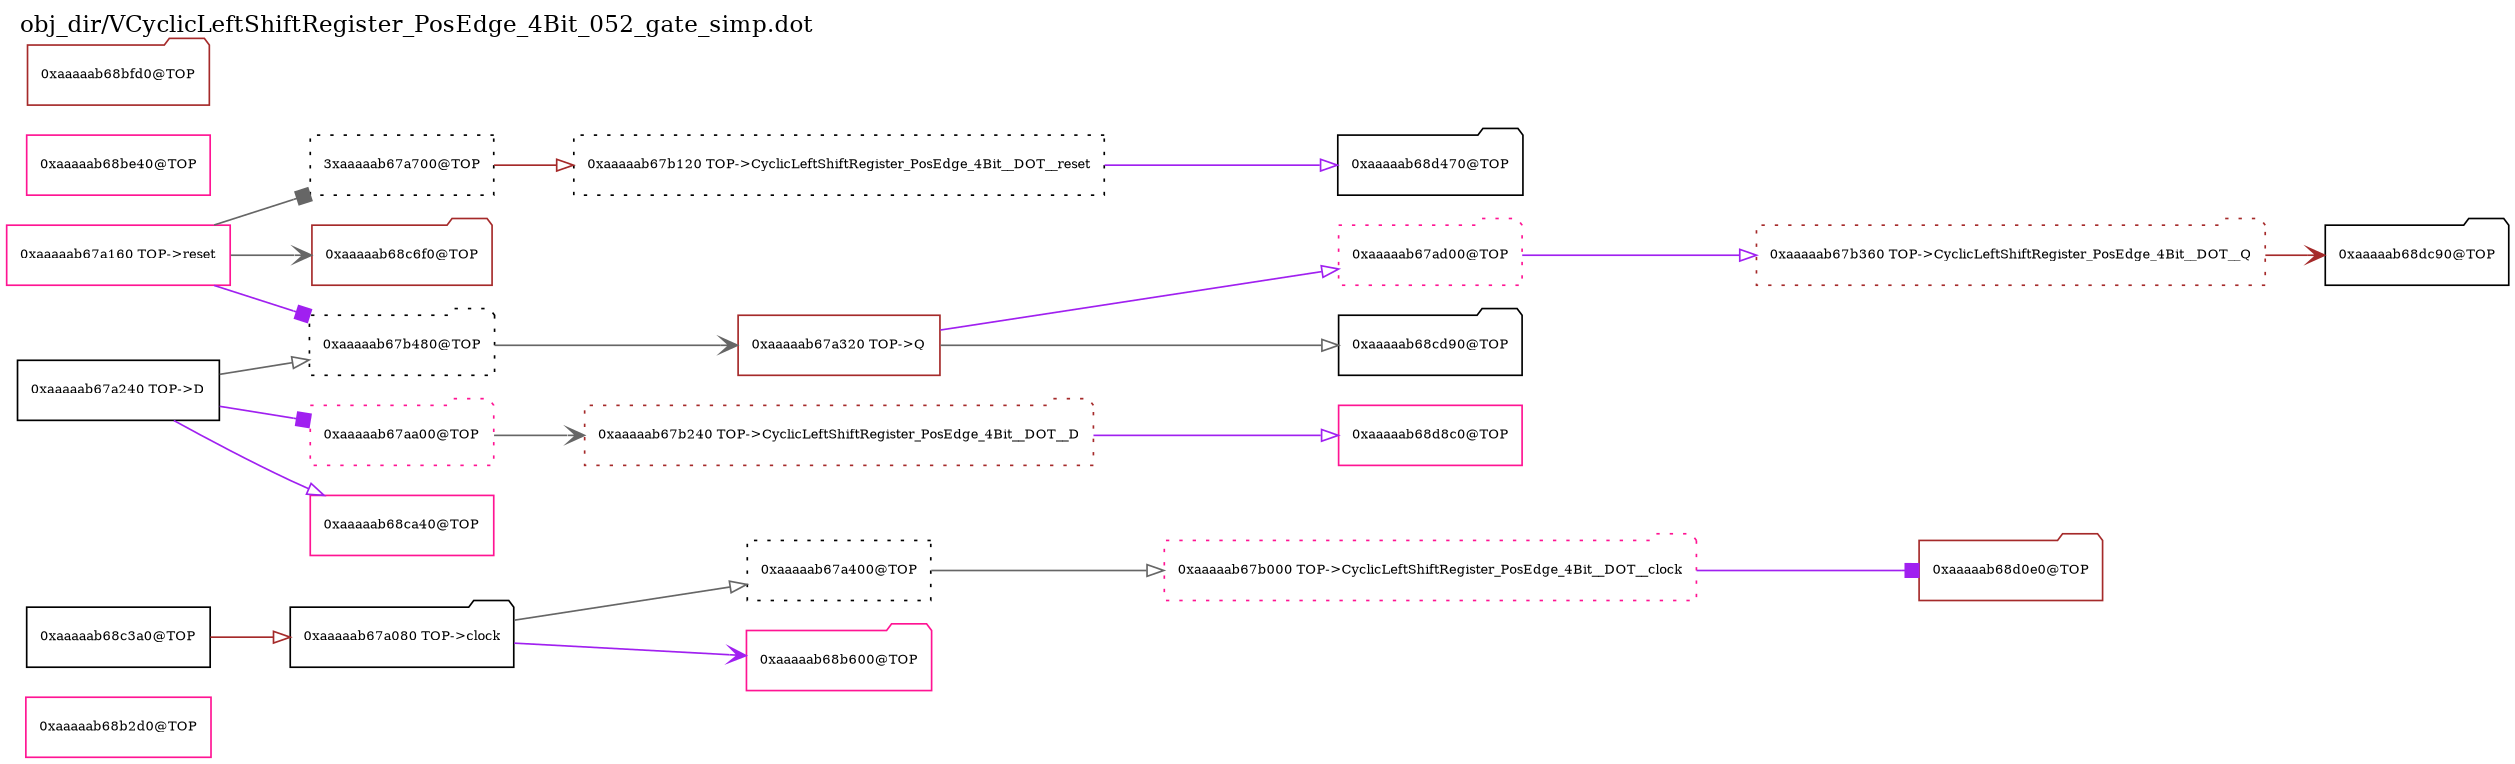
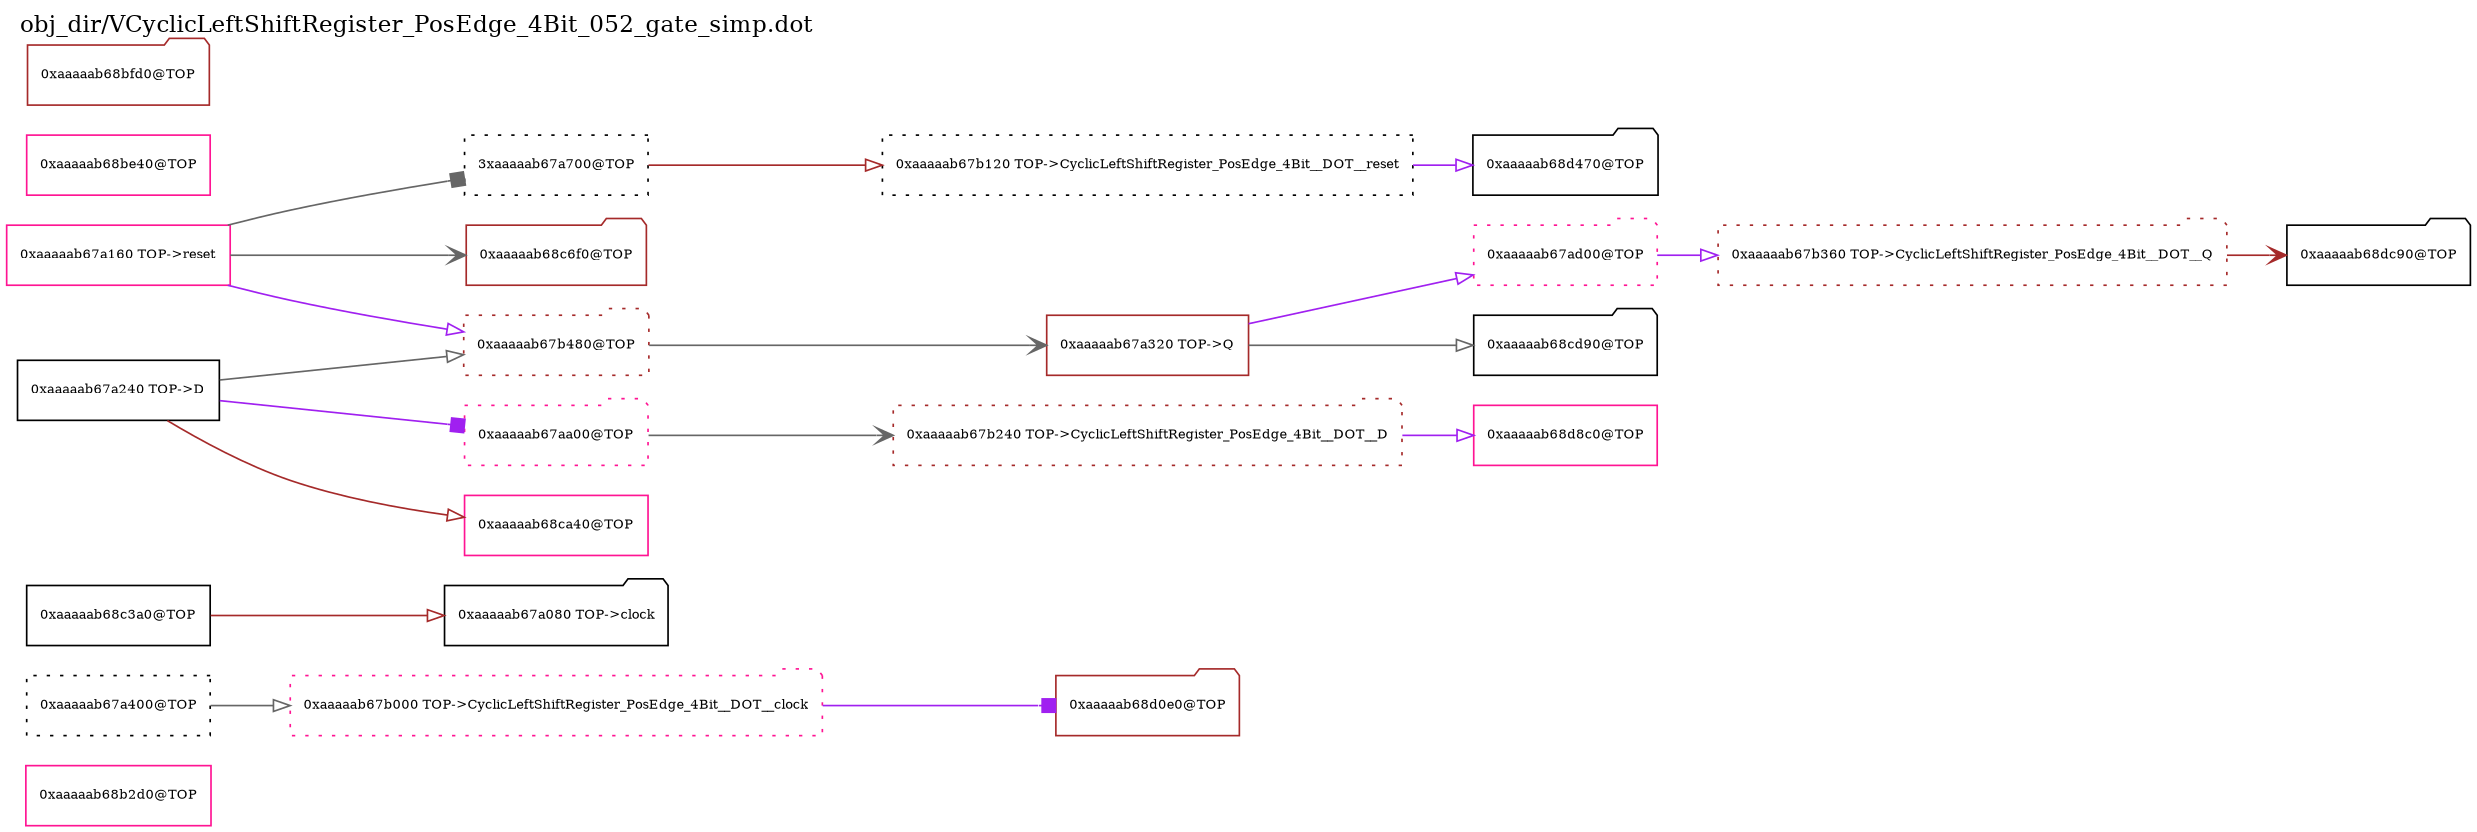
  digraph {
    fontname="DejaVu Serif"
    label="obj_dir/VCyclicLeftShiftRegister_PosEdge_4Bit_052_gate_simp.dot"
    labeljust=l
    labelloc=t
    rankdir=LR
    node [color=deeppink fontname="DejaVu Serif" fontsize=8 shape=folder]
    edge [arrowhead=onormal color=gray40 fontname="DejaVu Serif" fontsize=8 weight=1]
    n1 [label="0xaaaaab68b2d0@TOP" shape=box]
    n2 [color=black label="0xaaaaab67a400@TOP" shape=box style=dotted]
    n3 [label="0xaaaaab67b000 TOP->CyclicLeftShiftRegister_PosEdge_4Bit__DOT__clock" style=dotted]
    n4 [color=brown label="0xaaaaab68d0e0@TOP"]
    n5 [color=black label="0xaaaaab67a080 TOP->clock"]
-   n6 [label="0xaaaaab68b600@TOP"]
    n7 [color=black label="0xaaaaab68c3a0@TOP" shape=box]
    n8 [color=black label="3xaaaaab67a700@TOP" shape=box style=dotted]
    n9 [color=black label="0xaaaaab67b120 TOP->CyclicLeftShiftRegister_PosEdge_4Bit__DOT__reset" shape=box style=dotted]
    n10 [color=black label="0xaaaaab68d470@TOP"]
    n11 [label="0xaaaaab67a160 TOP->reset" shape=box]
-   n12 [color=black label="0xaaaaab67b480@TOP" style=dotted]
+   n12 [color=brown label="0xaaaaab67b480@TOP" style=dotted]
    n13 [color=brown label="0xaaaaab68c6f0@TOP"]
    n14 [color=brown label="0xaaaaab67a320 TOP->Q" shape=box]
    n15 [label="0xaaaaab67aa00@TOP" style=dotted]
    n16 [color=brown label="0xaaaaab67b240 TOP->CyclicLeftShiftRegister_PosEdge_4Bit__DOT__D" style=dotted]
    n17 [label="0xaaaaab68d8c0@TOP" shape=box]
    n18 [color=black label="0xaaaaab67a240 TOP->D" shape=box]
    n19 [label="0xaaaaab68ca40@TOP" shape=box]
    n20 [label="0xaaaaab67ad00@TOP" style=dotted]
    n21 [color=brown label="0xaaaaab67b360 TOP->CyclicLeftShiftRegister_PosEdge_4Bit__DOT__Q" style=dotted]
    n22 [color=black label="0xaaaaab68dc90@TOP"]
    n23 [color=black label="0xaaaaab68cd90@TOP"]
    n24 [label="0xaaaaab68be40@TOP" shape=box]
    n25 [color=brown label="0xaaaaab68bfd0@TOP"]
    n2 -> n3
    n3 -> n4 [arrowhead=box color=purple]
-   n5 -> n2
-   n5 -> n6 [arrowhead=vee color=purple]
    n7 -> n5 [color=brown]
    n8 -> n9 [color=brown]
    n9 -> n10 [color=purple]
    n11 -> n8 [arrowhead=box]
-   n11 -> n12 [arrowhead=box color=purple]
+   n11 -> n12 [color=purple]
    n11 -> n13 [arrowhead=vee]
    n12 -> n14 [arrowhead=vee]
    n14 -> n20 [color=purple]
    n14 -> n23
    n15 -> n16 [arrowhead=vee]
    n16 -> n17 [color=purple]
    n18 -> n12 [weight=2]
    n18 -> n15 [arrowhead=box color=purple]
-   n18 -> n19 [color=purple]
+   n18 -> n19 [color=brown]
    n20 -> n21 [color=purple]
    n21 -> n22 [arrowhead=vee color=brown]
  }
